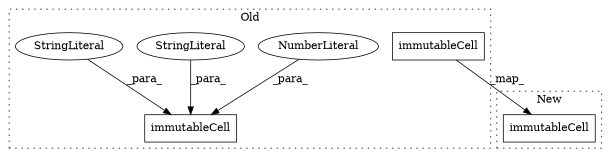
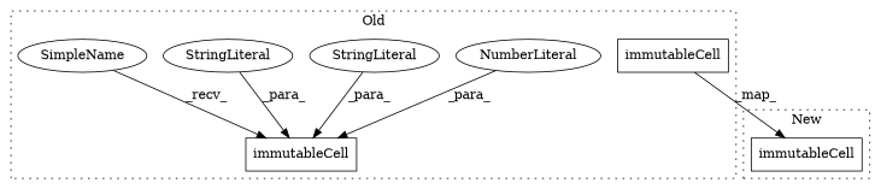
  digraph {
    node [a=32 l="14,1" shape=ellipse]
    n1 [label=immutableCell s="4518,4547" shape=box]
    n2 [label=immutableCell s="4620,4652" shape=box]
    n3 [a=34 l=1 label=NumberLiteral s=4651]
    n4 [a=45 l=6 label=StringLiteral s=4643]
    n5 [a=45 l=7 label=StringLiteral s=4634]
+   n6 [a=42 l=6 label=SimpleName s=4613]
    n7 [label=immutableCell s="2356,2385" shape=box]
    subgraph cluster_1 {
      label=Old
      style=dotted
      n1
      n2
      n3
      n4
      n5
+     n6
    }
    subgraph cluster_2 {
      label=New
      style=dotted
      n7
    }
    n1 -> n7 [label=_map_]
    n3 -> n2 [label=_para_]
    n4 -> n2 [label=_para_]
    n5 -> n2 [label=_para_]
+   n6 -> n2 [label=_recv_]
  }
